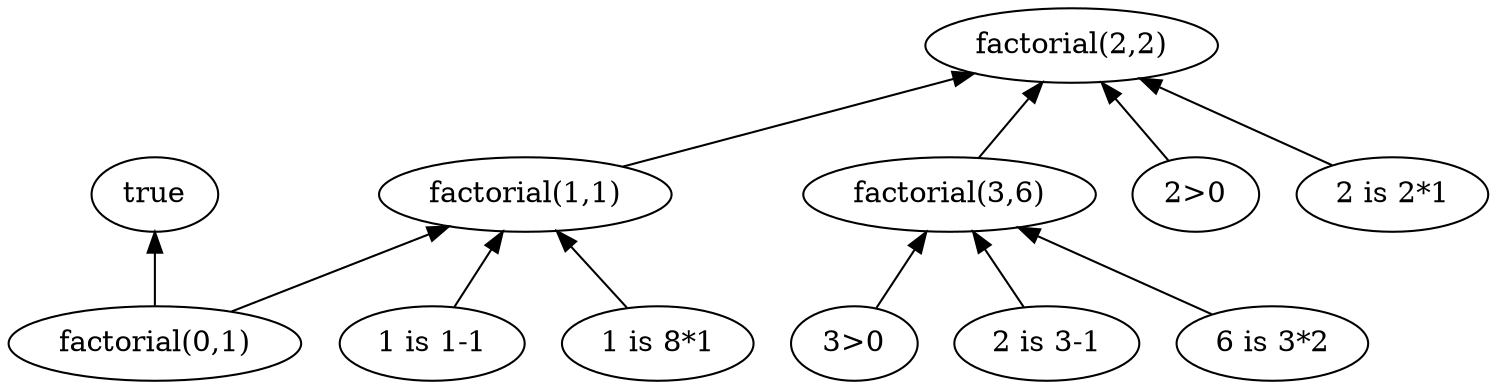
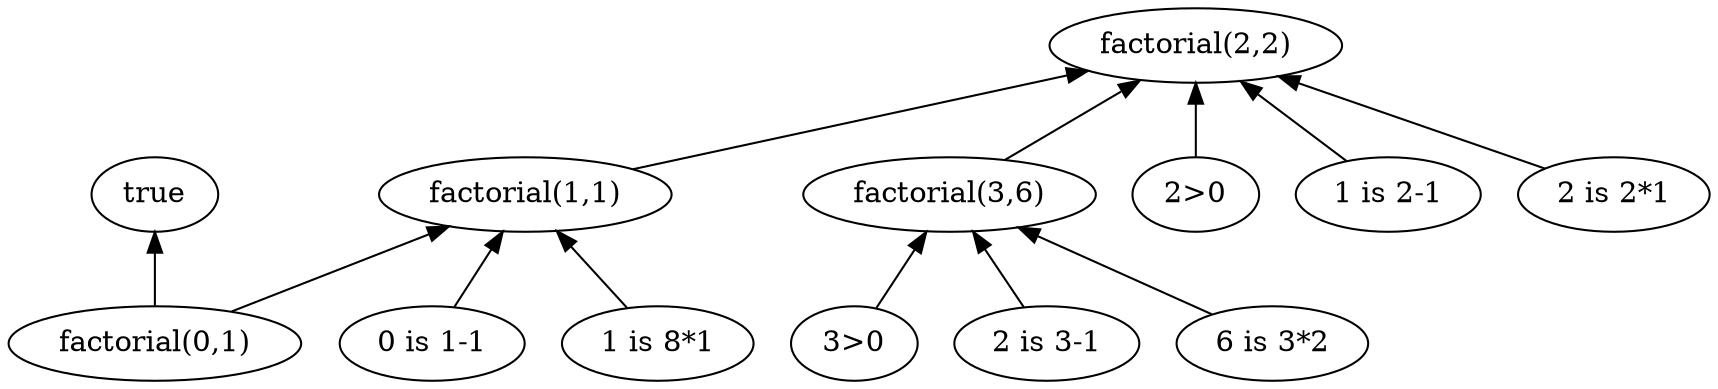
  digraph {
    ordering=out
    rankdir=BT
    "factorial(0,1)"
-   "0 is 1-1" [label="1 is 1-1"]
+   "0 is 1-1"
    n3 [label="1 is 8*1"]
    true
    "factorial(1,1)"
    "factorial(2,2)"
    "3>0"
    "factorial(3,6)"
    "2 is 3-1"
    "6 is 3*2"
    "2>0"
+   "1 is 2-1"
    "2 is 2*1"
    subgraph sub_1 {
      rank=same
      rankdir=LR
      "factorial(0,1)"
      "0 is 1-1"
      n3
    }
    "factorial(0,1)" -> true
    "factorial(0,1)" -> "factorial(1,1)"
    "0 is 1-1" -> "factorial(1,1)"
    n3 -> "factorial(1,1)"
    "factorial(1,1)" -> "factorial(2,2)"
    "3>0" -> "factorial(3,6)"
    "factorial(3,6)" -> "factorial(2,2)"
    "2 is 3-1" -> "factorial(3,6)"
    "6 is 3*2" -> "factorial(3,6)"
    "2>0" -> "factorial(2,2)"
+   "1 is 2-1" -> "factorial(2,2)"
    "2 is 2*1" -> "factorial(2,2)"
  }
